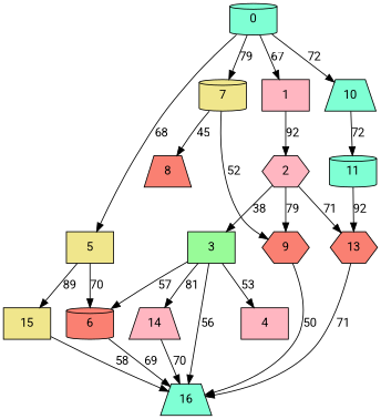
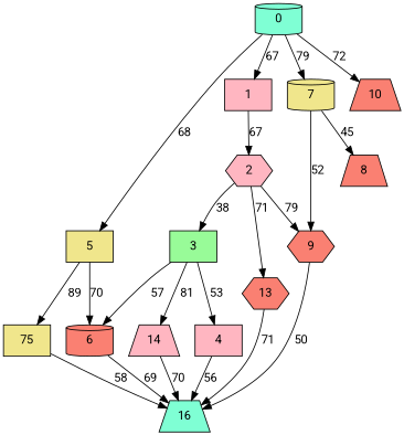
  digraph {
    fontname=Roboto
    node [fillcolor=salmon fontname=Roboto shape=box style=filled]
    edge [fontname=Roboto]
    0 [fillcolor=aquamarine shape=cylinder]
    1 [fillcolor=lightpink]
    5 [fillcolor=khaki]
    7 [fillcolor=khaki shape=cylinder]
-   10 [fillcolor=aquamarine shape=trapezium]
+   10 [shape=trapezium]
    2 [fillcolor=lightpink shape=hexagon]
    6 [shape=cylinder]
-   15 [fillcolor=khaki]
+   15 [fillcolor=khaki label=75]
    9 [shape=hexagon]
    8 [shape=trapezium]
-   11 [fillcolor=aquamarine shape=cylinder]
    3 [fillcolor=palegreen]
    13 [shape=hexagon]
    16 [fillcolor=aquamarine shape=trapezium]
    4 [fillcolor=lightpink]
    14 [fillcolor=lightpink shape=trapezium]
    0 -> 1 [label=67]
    0 -> 5 [label=68]
    0 -> 7 [label=79]
    0 -> 10 [label=72]
-   1 -> 2 [label=92]
+   1 -> 2 [label=67]
    5 -> 6 [label=70]
    5 -> 15 [label=89]
    7 -> 9 [label=52]
    7 -> 8 [label=45]
-   10 -> 11 [label=72]
    2 -> 9 [label=79]
    2 -> 3 [label=38]
    2 -> 13 [label=71]
    6 -> 16 [label=69]
    15 -> 16 [label=58]
    9 -> 16 [label=50]
-   11 -> 13 [label=92]
    3 -> 6 [label=57]
    3 -> 4 [label=53]
    3 -> 14 [label=81]
    13 -> 16 [label=71]
-   3 -> 16 [label=56]
+   4 -> 16 [label=56]
    14 -> 16 [label=70]
  }
